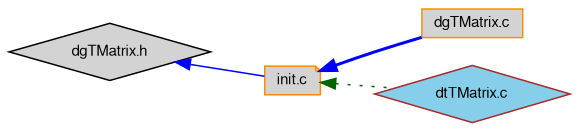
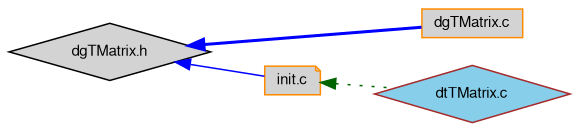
  digraph {
    rankdir=LR
    node [color=darkorange fillcolor=lightgrey fontname=FreeSans fontsize=10 shape=diamond style=filled]
    edge [color=blue dir=back fontname=FreeSans fontsize=10 labelfontname=FreeSans labelfontsize=10]
    n1 [color=black fontcolor=black height=0.2 label="dgTMatrix.h" width=0.4]
    n2 [height=0.2 label="dgTMatrix.c" shape=box width=0.4]
    n3 [height=0.2 label="init.c" shape=note width=0.4]
    n4 [color=brown fillcolor=skyblue height=0.2 label="dtTMatrix.c" width=0.4]
-   n3 -> n2 [style=bold]
+   n1 -> n2 [style=bold]
    n1 -> n3 [style=solid]
    n3 -> n4 [color=darkgreen style=dotted]
  }
